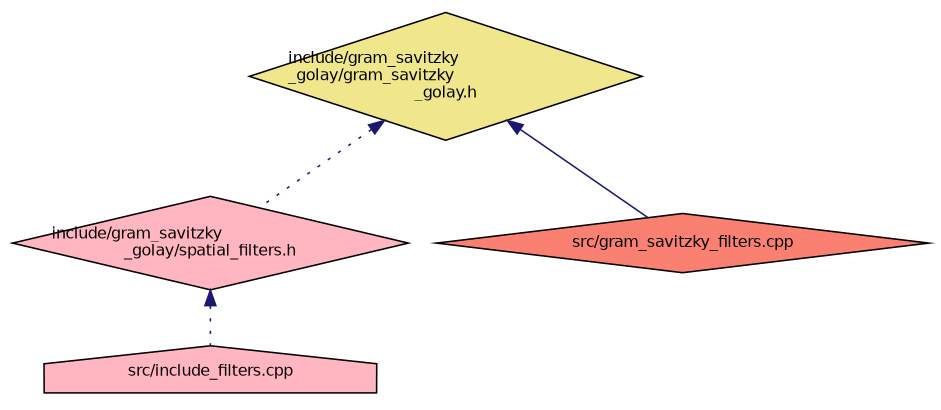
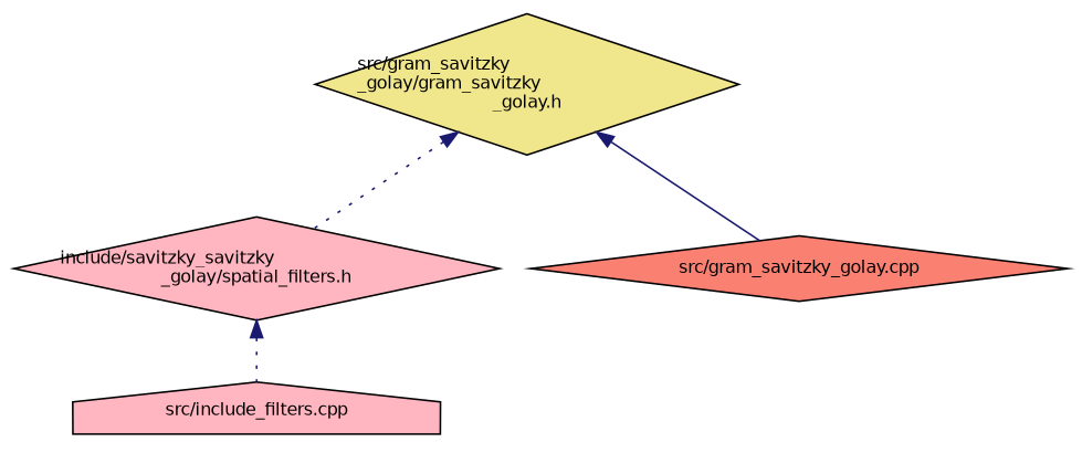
  digraph {
    node [color=black fillcolor=lightpink fontname=Helvetica fontsize=10 shape=diamond style=filled]
    edge [color=midnightblue dir=back fontname=Helvetica fontsize=10 labelfontname=Helvetica labelfontsize=10 style=dotted]
-   n1 [fillcolor=khaki fontcolor=black height=0.2 label="include/gram_savitzky\l_golay/gram_savitzky\l_golay.h" width=0.4]
-   n2 [height=0.2 label="include/gram_savitzky\l_golay/spatial_filters.h" width=0.4]
-   n3 [fillcolor=salmon height=0.2 label="src/gram_savitzky_filters.cpp" width=0.4]
+   n1 [fillcolor=khaki fontcolor=black height=0.2 label="src/gram_savitzky\l_golay/gram_savitzky\l_golay.h" width=0.4]
+   n2 [height=0.2 label="include/savitzky_savitzky\l_golay/spatial_filters.h" width=0.4]
+   n3 [fillcolor=salmon height=0.2 label="src/gram_savitzky_golay.cpp" width=0.4]
    n4 [height=0.2 label="src/include_filters.cpp" shape=house width=0.4]
    n1 -> n2
    n1 -> n3 [style=solid]
    n2 -> n4
  }
